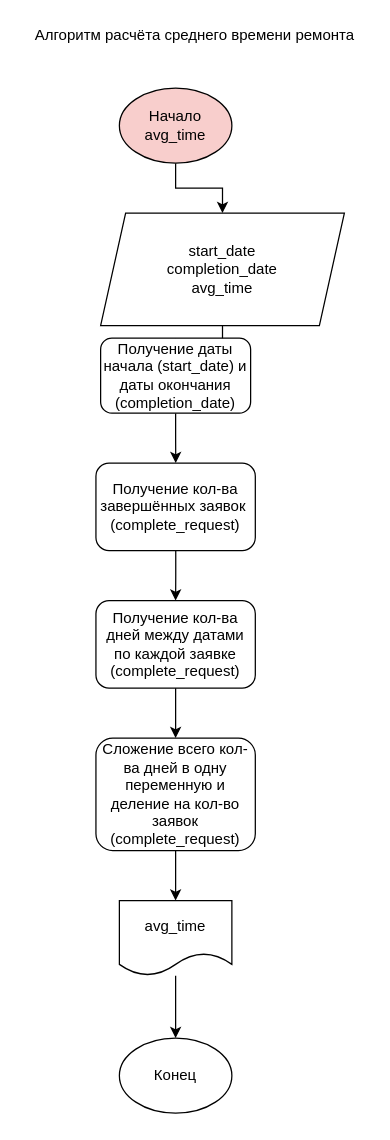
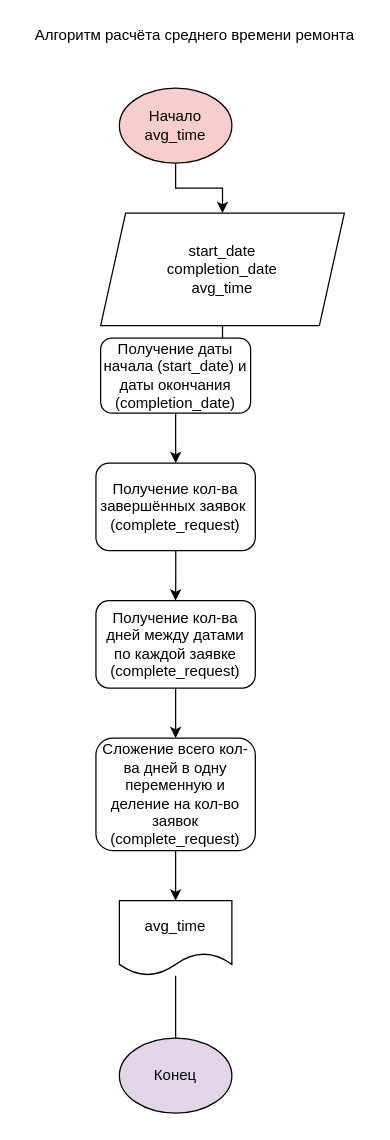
  <mxCell id="0" />
  <mxCell id="1" parent="0" />
  <mxCell id="2" value="Алгоритм расчёта среднего времени ремонта&lt;div&gt;&lt;br&gt;&lt;/div&gt;" style="text;html=1;align=center;verticalAlign=middle;resizable=0;points=[];autosize=1;strokeColor=none;fillColor=none;" parent="1" vertex="1"><mxGeometry x="20" y="20" width="270" height="30" as="geometry" /></mxCell>
  <mxCell id="3" style="edgeStyle=orthogonalEdgeStyle;rounded=0;orthogonalLoop=1;jettySize=auto;html=1;" parent="1" source="4" target="7" edge="1"><mxGeometry relative="1" as="geometry"><mxPoint x="350" y="190" as="targetPoint" /></mxGeometry></mxCell>
  <mxCell id="4" value="Начало&lt;div&gt;avg_time&lt;/div&gt;" style="ellipse;whiteSpace=wrap;html=1;fillColor=#f8cecc;" parent="1" vertex="1"><mxGeometry x="95" y="70" width="90" height="60" as="geometry" /></mxCell>
- <mxCell id="5" value="Конец" style="ellipse;whiteSpace=wrap;html=1;" parent="1" vertex="1"><mxGeometry x="95" y="830" width="90" height="60" as="geometry" /></mxCell>
+ <mxCell id="5" value="Конец" style="ellipse;whiteSpace=wrap;html=1;fillColor=#e1d5e7;" parent="1" vertex="1"><mxGeometry x="95" y="830" width="90" height="60" as="geometry" /></mxCell>
  <mxCell id="6" style="edgeStyle=orthogonalEdgeStyle;rounded=0;orthogonalLoop=1;jettySize=auto;html=1;" parent="1" source="7" target="9" edge="1"><mxGeometry relative="1" as="geometry"><mxPoint x="140" y="310" as="targetPoint" /></mxGeometry></mxCell>
  <mxCell id="7" value="&lt;div&gt;start_date&lt;/div&gt;&lt;div&gt;completion_date&lt;/div&gt;&lt;div&gt;avg_time&lt;/div&gt;" style="shape=parallelogram;perimeter=parallelogramPerimeter;whiteSpace=wrap;html=1;fixedSize=1;" parent="1" vertex="1"><mxGeometry x="80" y="170" width="195" height="90" as="geometry" /></mxCell>
  <mxCell id="8" style="edgeStyle=orthogonalEdgeStyle;rounded=0;orthogonalLoop=1;jettySize=auto;html=1;" parent="1" source="9" target="11" edge="1"><mxGeometry relative="1" as="geometry" /></mxCell>
  <mxCell id="9" value="Получение даты начала (start_date) и даты окончания (&lt;span style=&quot;text-align: left&quot;&gt;completion_date)&lt;/span&gt;" style="rounded=1;whiteSpace=wrap;html=1;" parent="1" vertex="1"><mxGeometry x="80" y="270" width="120" height="60" as="geometry" /></mxCell>
  <mxCell id="10" style="edgeStyle=orthogonalEdgeStyle;rounded=0;orthogonalLoop=1;jettySize=auto;html=1;entryX=0.5;entryY=0;entryDx=0;entryDy=0;" parent="1" source="11" target="14" edge="1"><mxGeometry relative="1" as="geometry"><mxPoint x="245" y="460" as="targetPoint" /></mxGeometry></mxCell>
  <mxCell id="11" value="Получение кол-ва завершённых заявок&amp;nbsp;&lt;br&gt;(complete_request)" style="rounded=1;whiteSpace=wrap;html=1;" parent="1" vertex="1"><mxGeometry x="76.25" y="370" width="127.5" height="70" as="geometry" /></mxCell>
- <mxCell id="12" style="edgeStyle=orthogonalEdgeStyle;rounded=0;orthogonalLoop=1;jettySize=auto;html=1;" parent="1" source="13" target="5" edge="1"><mxGeometry relative="1" as="geometry" /></mxCell>
+ <mxCell id="12" style="edgeStyle=orthogonalEdgeStyle;rounded=0;orthogonalLoop=1;jettySize=auto;html=1;endArrow=none;" parent="1" source="13" target="5" edge="1"><mxGeometry relative="1" as="geometry" /></mxCell>
  <mxCell id="13" value="avg_time" style="shape=document;whiteSpace=wrap;html=1;boundedLbl=1;" parent="1" vertex="1"><mxGeometry x="95" y="720" width="90" height="60" as="geometry" /></mxCell>
  <mxCell id="14" value="Получение кол-ва дней между датами по каждой заявке (complete_request)" style="rounded=1;whiteSpace=wrap;html=1;" vertex="1" parent="1"><mxGeometry x="76.25" y="480" width="127.5" height="70" as="geometry" /></mxCell>
  <mxCell id="15" value="Сложение всего кол-ва дней в одну переменную и деление на кол-во заявок&lt;br&gt;(complete_request)" style="rounded=1;whiteSpace=wrap;html=1;" vertex="1" parent="1"><mxGeometry x="76.25" y="590" width="127.5" height="90" as="geometry" /></mxCell>
  <mxCell id="16" style="edgeStyle=orthogonalEdgeStyle;rounded=0;orthogonalLoop=1;jettySize=auto;html=1;entryX=0.5;entryY=0;entryDx=0;entryDy=0;exitX=0.5;exitY=1;exitDx=0;exitDy=0;" edge="1" parent="1" source="14" target="15"><mxGeometry relative="1" as="geometry"><mxPoint x="150" y="490" as="targetPoint" /><mxPoint x="150.1" y="450" as="sourcePoint" /></mxGeometry></mxCell>
  <mxCell id="17" style="edgeStyle=orthogonalEdgeStyle;rounded=0;orthogonalLoop=1;jettySize=auto;html=1;entryX=0.5;entryY=0;entryDx=0;entryDy=0;exitX=0.5;exitY=1;exitDx=0;exitDy=0;" edge="1" parent="1" source="15" target="13"><mxGeometry relative="1" as="geometry"><mxPoint x="150" y="600" as="targetPoint" /><mxPoint x="150" y="560" as="sourcePoint" /></mxGeometry></mxCell>
